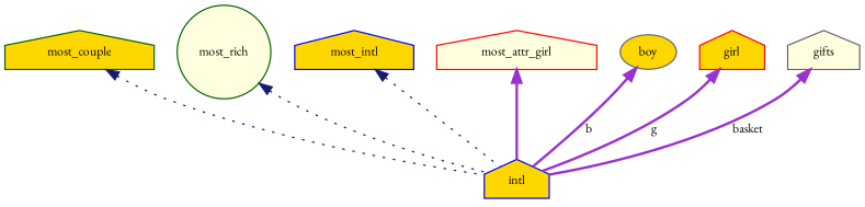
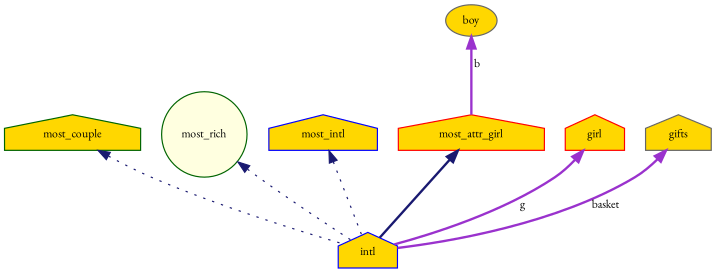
  digraph {
    fontname="EB Garamond"
    node [color=blue fillcolor=gold fontname="EB Garamond" fontsize=10 shape=house style=filled]
    edge [color=midnightblue dir=back fontname="EB Garamond" fontsize=10 labelfontname=Helvetica labelfontsize=10 style=bold]
    n1 [fontcolor=black height=0.2 label=intl width=0.4]
    n2 [color=darkgreen height=0.2 label=most_couple width=0.4]
    n3 [color=darkgreen fillcolor=lightyellow height=0.2 label=most_rich shape=circle width=0.4]
    n4 [height=0.2 label=most_intl width=0.4]
-   n5 [color=red fillcolor=lightyellow height=0.2 label=most_attr_girl width=0.4]
+   n5 [color=red height=0.2 label=most_attr_girl width=0.4]
    n6 [color=gray40 height=0.2 label=boy shape=ellipse width=0.4]
    n7 [color=red height=0.2 label=girl width=0.4]
-   n8 [color=gray40 fillcolor=lightyellow height=0.2 label=gifts width=0.4]
+   n8 [color=gray40 height=0.2 label=gifts width=0.4]
    n2 -> n1 [style=dotted]
    n3 -> n1 [style=dotted]
    n4 -> n1 [style=dotted]
-   n5 -> n1 [color=darkorchid3]
-   n6 -> n1 [color=darkorchid3 label=" b"]
+   n5 -> n1
+   n6 -> n5 [color=darkorchid3 label=" b"]
    n7 -> n1 [color=darkorchid3 label=" g"]
    n8 -> n1 [color=darkorchid3 label=" basket"]
  }
